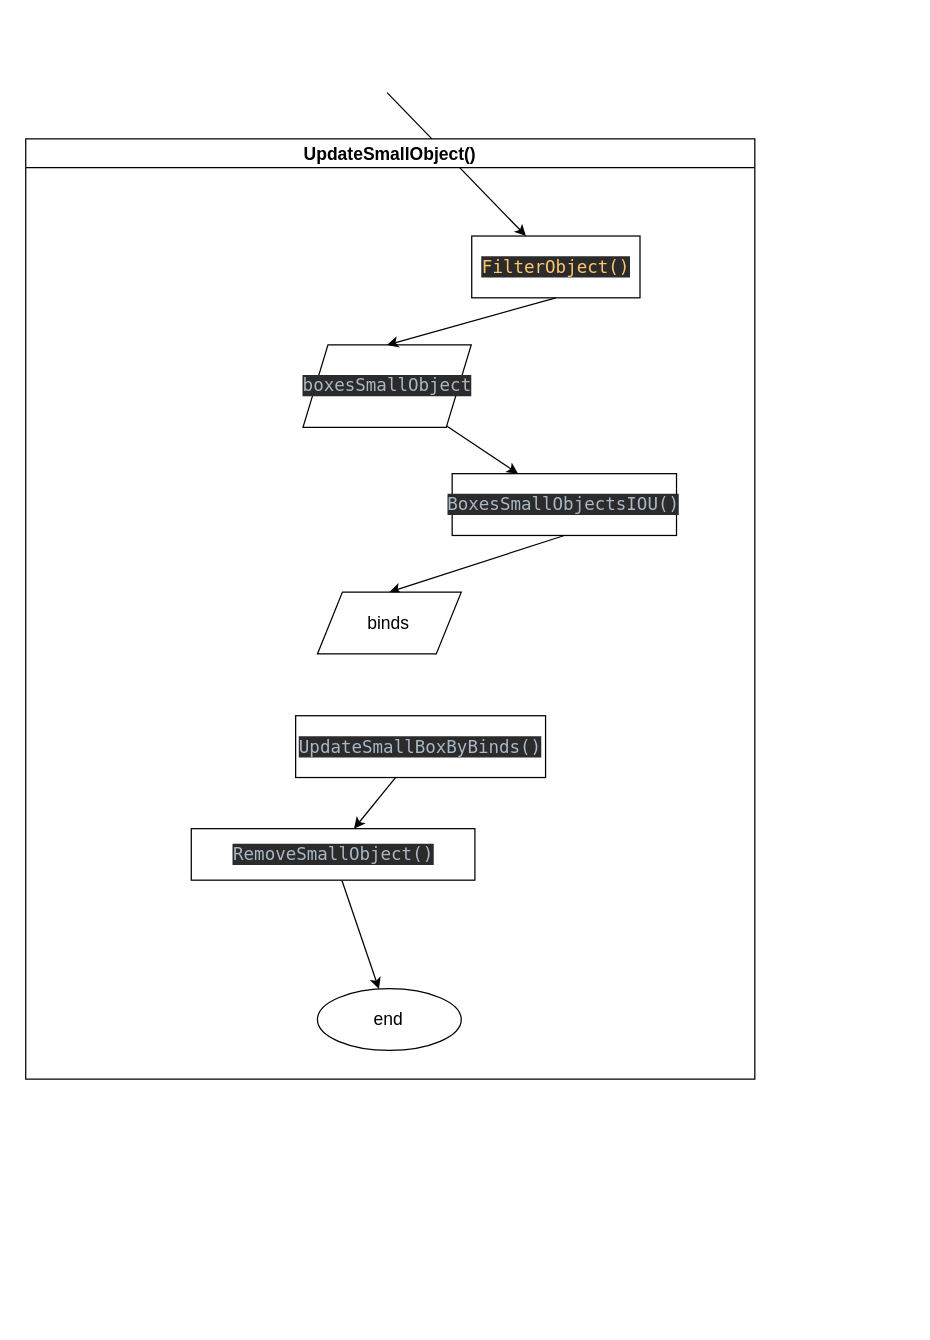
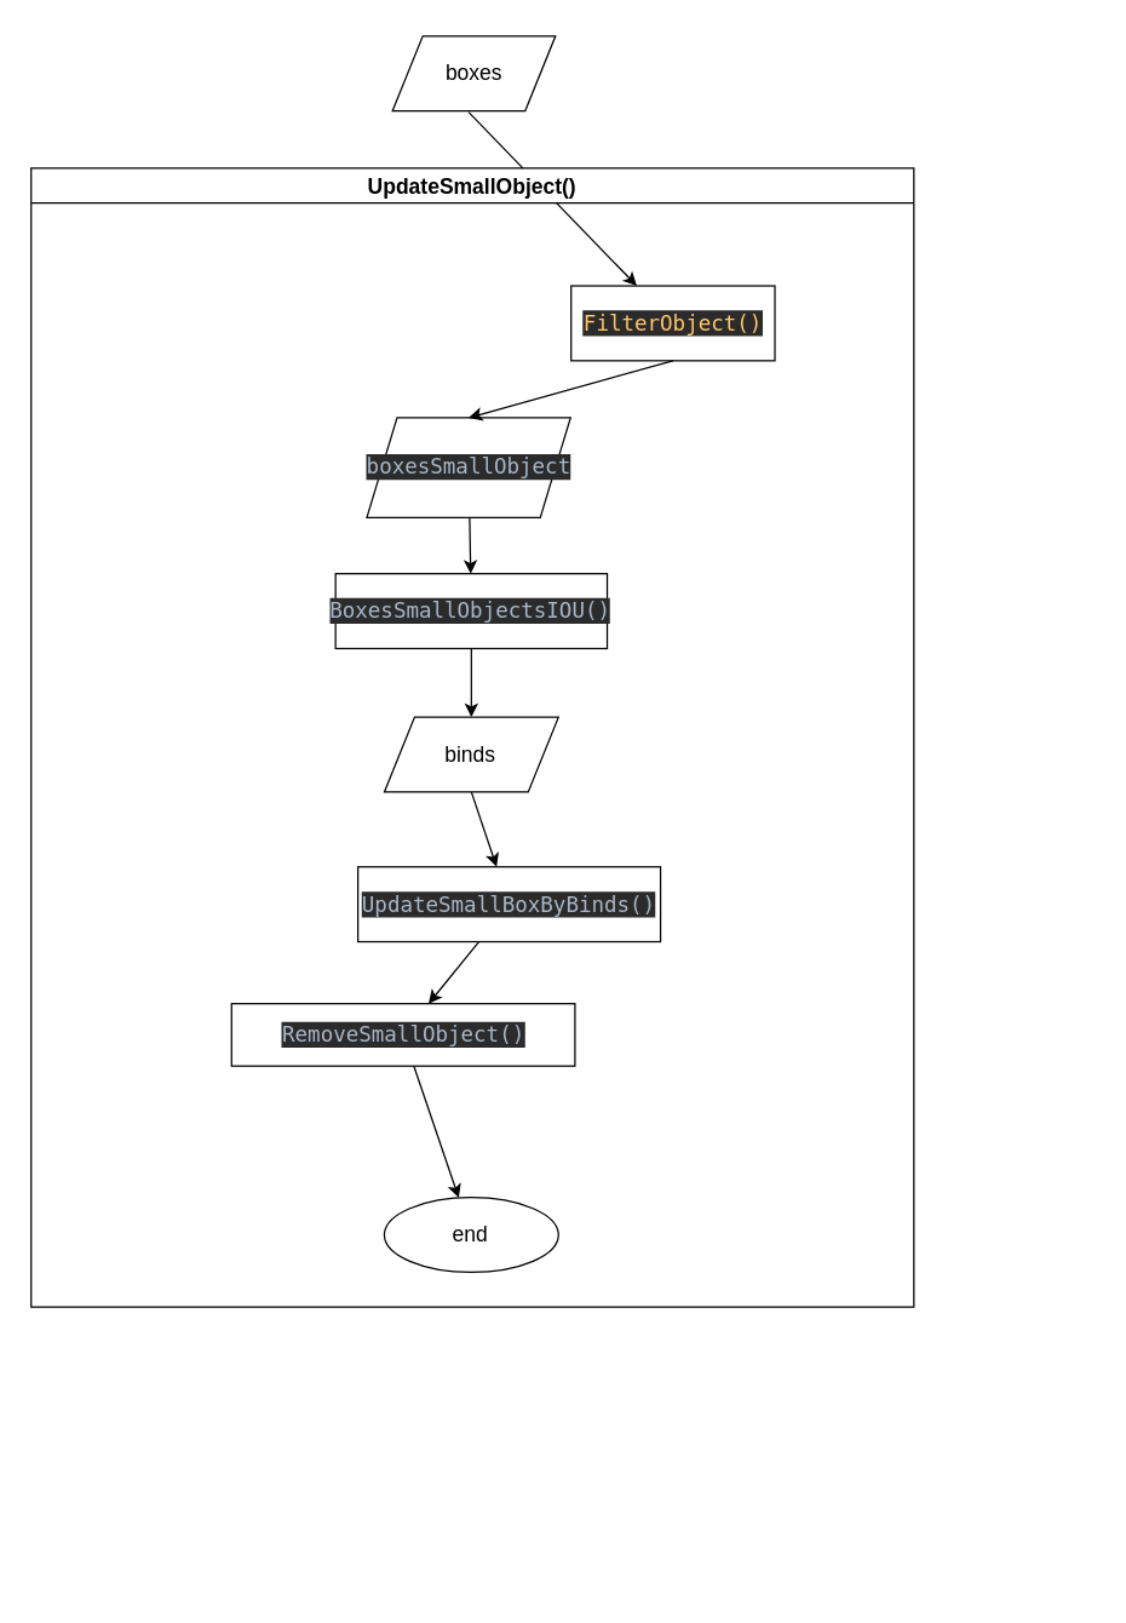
  <mxCell id="0" />
  <mxCell id="1" parent="0" />
  <mxCell id="2" value="" style="group" vertex="1" connectable="0" parent="1"><mxGeometry x="22" y="20" width="700" height="1030" as="geometry" /></mxCell>
+ <mxCell id="3" value="&lt;font style=&quot;font-size: 14px&quot;&gt;boxes&lt;/font&gt;" style="shape=parallelogram;perimeter=parallelogramPerimeter;whiteSpace=wrap;html=1;fixedSize=1;" vertex="1" parent="2"><mxGeometry x="236.852" y="3.296" width="107.692" height="49.44" as="geometry" /></mxCell>
  <mxCell id="4" value="" style="edgeStyle=none;html=1;fontSize=14;" edge="1" parent="2" target="9"><mxGeometry relative="1" as="geometry"><mxPoint x="287.179" y="53.56" as="sourcePoint" /></mxGeometry></mxCell>
  <mxCell id="5" value="UpdateSmallObject()" style="swimlane;fontSize=14;" vertex="1" parent="2"><mxGeometry x="-1.922" y="90.64" width="583.278" height="752.087" as="geometry" /></mxCell>
  <mxCell id="6" value="" style="edgeStyle=none;html=1;fontSize=14;" edge="1" parent="5" source="7" target="8"><mxGeometry relative="1" as="geometry" /></mxCell>
  <mxCell id="7" value="&lt;pre style=&quot;background-color: rgb(43 , 43 , 43) ; color: rgb(169 , 183 , 198) ; font-family: &amp;#34;jetbrains mono&amp;#34; , monospace&quot;&gt;&lt;font style=&quot;font-size: 14px&quot;&gt;boxesSmallObject&lt;/font&gt;&lt;/pre&gt;" style="shape=parallelogram;perimeter=parallelogramPerimeter;whiteSpace=wrap;html=1;fixedSize=1;fontSize=14;" vertex="1" parent="5"><mxGeometry x="221.797" y="164.8" width="134.615" height="65.92" as="geometry" /></mxCell>
- <mxCell id="8" value="&lt;pre style=&quot;background-color: rgb(43 , 43 , 43) ; color: rgb(169 , 183 , 198) ; font-family: &amp;#34;jetbrains mono&amp;#34; , monospace&quot;&gt;&lt;font style=&quot;font-size: 14px&quot;&gt;BoxesSmallObjectsIOU()&lt;/font&gt;&lt;/pre&gt;" style="whiteSpace=wrap;html=1;fontSize=14;" vertex="1" parent="5"><mxGeometry x="341.156" y="267.8" width="179.487" height="49.44" as="geometry" /></mxCell>
+ <mxCell id="8" value="&lt;pre style=&quot;background-color: rgb(43 , 43 , 43) ; color: rgb(169 , 183 , 198) ; font-family: &amp;#34;jetbrains mono&amp;#34; , monospace&quot;&gt;&lt;font style=&quot;font-size: 14px&quot;&gt;BoxesSmallObjectsIOU()&lt;/font&gt;&lt;/pre&gt;" style="whiteSpace=wrap;html=1;fontSize=14;" vertex="1" parent="5"><mxGeometry x="201.156" y="267.8" width="179.487" height="49.44" as="geometry" /></mxCell>
  <mxCell id="9" value="&lt;pre style=&quot;background-color: rgb(43 , 43 , 43) ; color: rgb(169 , 183 , 198) ; font-family: &amp;#34;jetbrains mono&amp;#34; , monospace&quot;&gt;&lt;span style=&quot;color: rgb(255 , 198 , 109)&quot;&gt;&lt;font style=&quot;font-size: 14px&quot;&gt;FilterObject()&lt;/font&gt;&lt;/span&gt;&lt;/pre&gt;" style="whiteSpace=wrap;html=1;" vertex="1" parent="5"><mxGeometry x="356.799" y="77.68" width="134.615" height="49.44" as="geometry" /></mxCell>
  <mxCell id="10" value="" style="endArrow=classic;html=1;fontSize=14;exitX=0.5;exitY=1;exitDx=0;exitDy=0;entryX=0.5;entryY=0;entryDx=0;entryDy=0;" edge="1" parent="5" source="8"><mxGeometry width="50" height="50" relative="1" as="geometry"><mxPoint x="299.178" y="354.32" as="sourcePoint" /><mxPoint x="290.9" y="362.56" as="targetPoint" /></mxGeometry></mxCell>
  <mxCell id="11" value="&lt;font style=&quot;font-size: 14px&quot;&gt;binds&lt;/font&gt;" style="shape=parallelogram;perimeter=parallelogramPerimeter;whiteSpace=wrap;html=1;fixedSize=1;fontSize=14;" vertex="1" parent="5"><mxGeometry x="233.368" y="362.56" width="115.068" height="49.44" as="geometry" /></mxCell>
  <mxCell id="12" value="" style="edgeStyle=none;html=1;fontSize=14;" edge="1" parent="5" source="13" target="16"><mxGeometry relative="1" as="geometry" /></mxCell>
  <mxCell id="13" value="&lt;pre style=&quot;background-color: rgb(43 , 43 , 43) ; color: rgb(169 , 183 , 198) ; font-family: &amp;#34;jetbrains mono&amp;#34; , monospace&quot;&gt;&lt;font style=&quot;font-size: 14px&quot;&gt;UpdateSmallBoxByBinds()&lt;/font&gt;&lt;/pre&gt;" style="rounded=0;whiteSpace=wrap;html=1;fontSize=14;" vertex="1" parent="5"><mxGeometry x="215.937" y="461.44" width="199.932" height="49.44" as="geometry" /></mxCell>
+ <mxCell id="14" value="" style="endArrow=classic;html=1;fontSize=14;exitX=0.5;exitY=1;exitDx=0;exitDy=0;" edge="1" parent="5" source="11" target="13"><mxGeometry width="50" height="50" relative="1" as="geometry"><mxPoint x="299.178" y="354.32" as="sourcePoint" /><mxPoint x="290.548" y="469.68" as="targetPoint" /></mxGeometry></mxCell>
  <mxCell id="15" value="" style="edgeStyle=none;html=1;fontSize=14;" edge="1" parent="5" source="16" target="17"><mxGeometry relative="1" as="geometry" /></mxCell>
  <mxCell id="16" value="&lt;pre style=&quot;background-color: rgb(43 , 43 , 43) ; color: rgb(169 , 183 , 198) ; font-family: &amp;#34;jetbrains mono&amp;#34; , monospace&quot;&gt;&lt;font style=&quot;font-size: 14px&quot;&gt;RemoveSmallObject()&lt;/font&gt;&lt;/pre&gt;" style="whiteSpace=wrap;html=1;fontSize=14;rounded=0;" vertex="1" parent="5"><mxGeometry x="132.445" y="551.8" width="226.905" height="41.2" as="geometry" /></mxCell>
  <mxCell id="17" value="&lt;font style=&quot;font-size: 14px&quot;&gt;end&lt;/font&gt;" style="ellipse;whiteSpace=wrap;html=1;fontSize=14;rounded=0;" vertex="1" parent="5"><mxGeometry x="233.364" y="679.8" width="115.068" height="49.44" as="geometry" /></mxCell>
  <mxCell id="18" value="" style="endArrow=classic;html=1;fontSize=14;exitX=0.5;exitY=1;exitDx=0;exitDy=0;entryX=0.5;entryY=0;entryDx=0;entryDy=0;" edge="1" parent="5" source="9" target="7"><mxGeometry width="50" height="50" relative="1" as="geometry"><mxPoint x="311.922" y="169.36" as="sourcePoint" /><mxPoint x="361.922" y="119.36" as="targetPoint" /></mxGeometry></mxCell>
